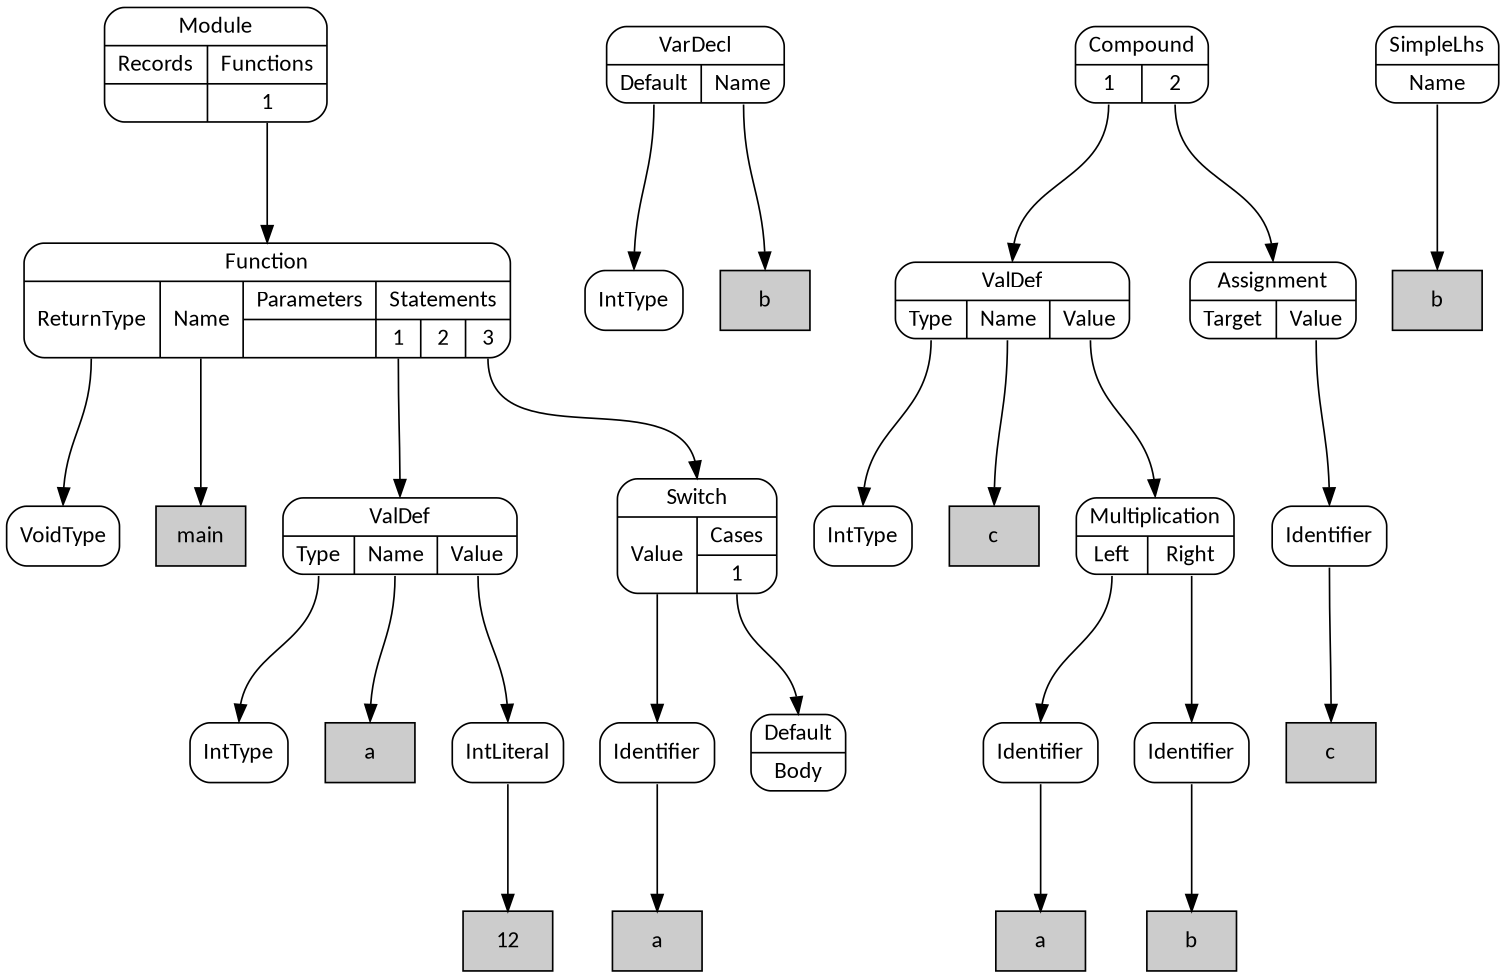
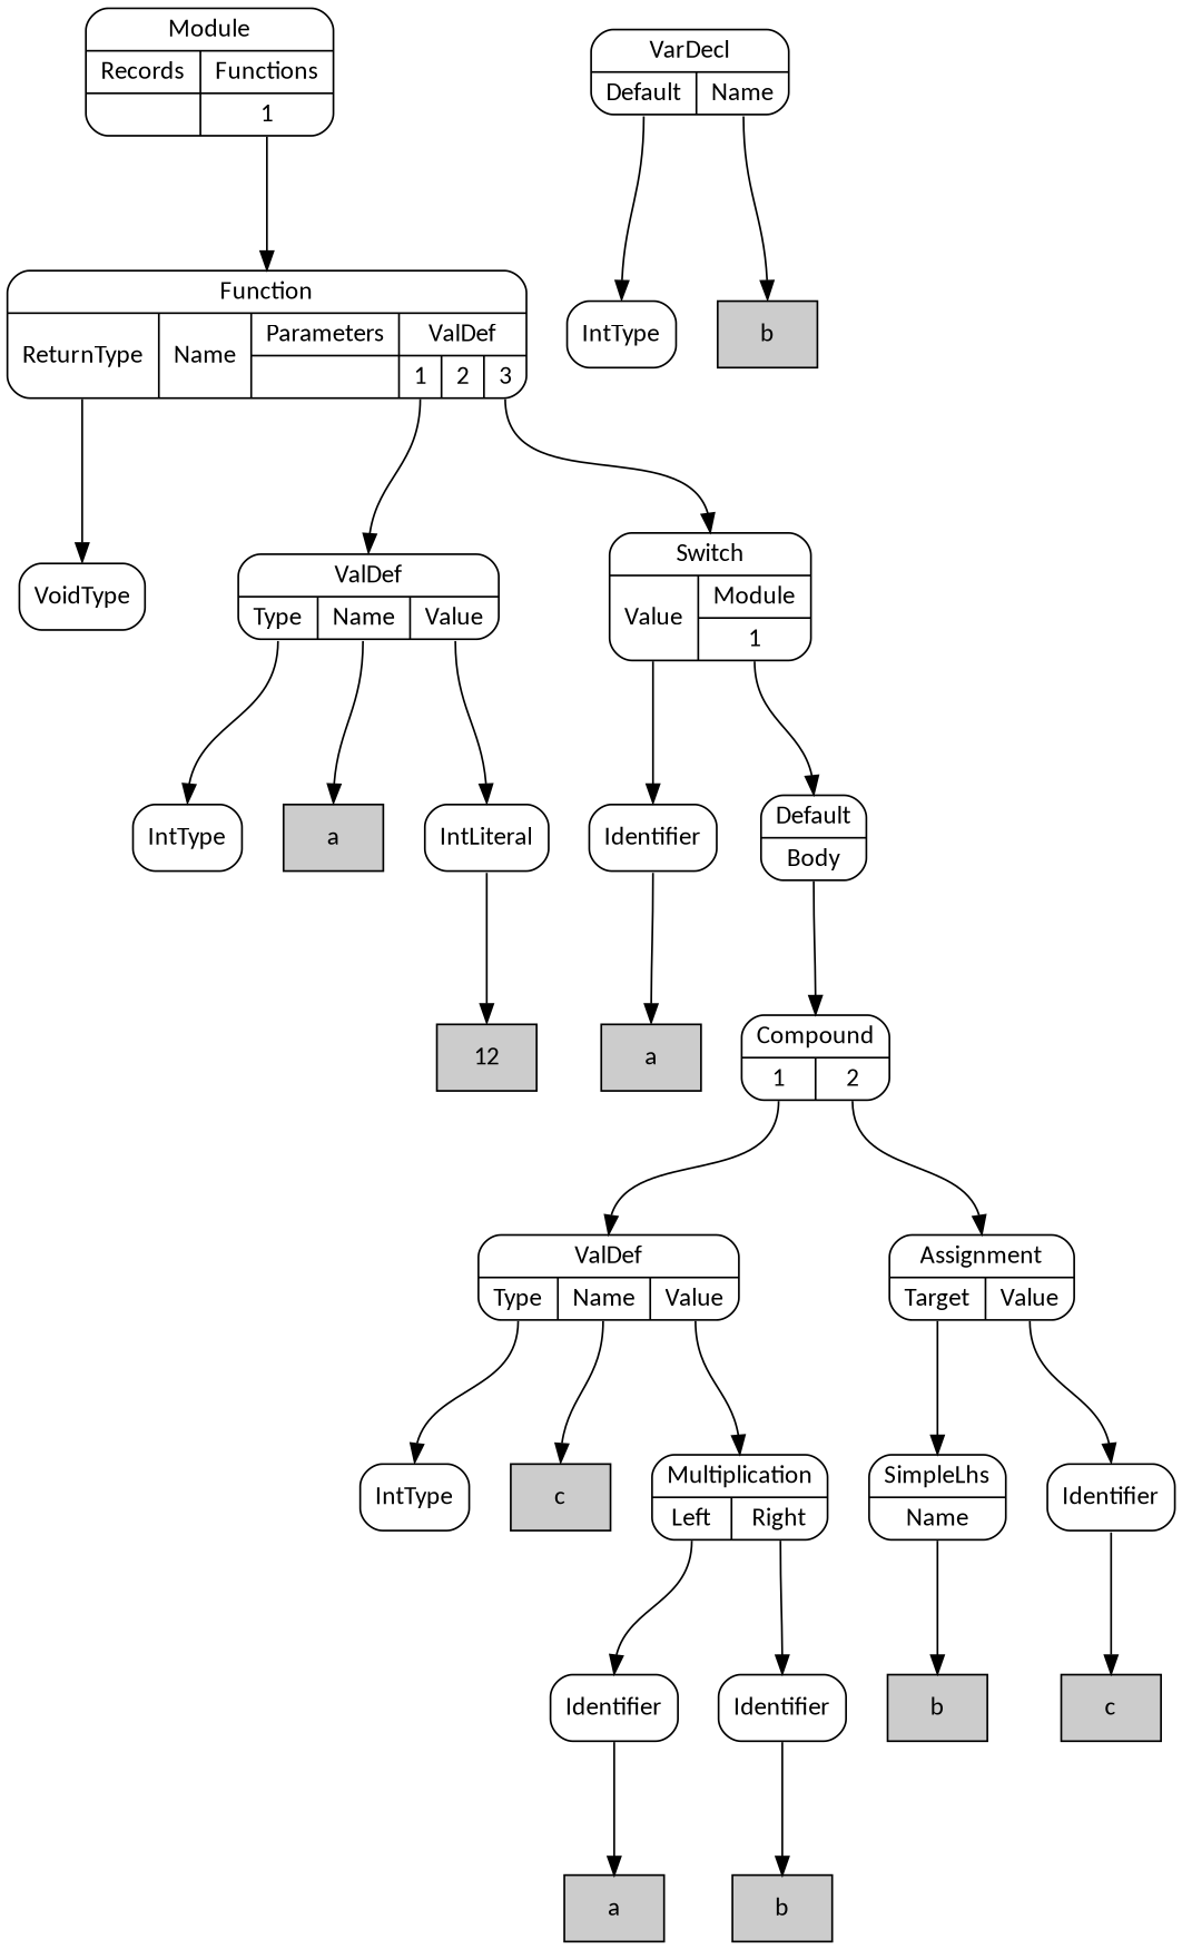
  digraph {
    nodesep=0.3
    ordering=out
    ranksep=1
    node [fillcolor=white fontname=Calibri shape=Mrecord style=filled]
    edge [headport=n tailport="p0:s"]
    n1 [label=VoidType]
-   n2 [fillcolor="#cccccc" label=main shape=box]
    n3 [label=IntType]
    n4 [fillcolor="#cccccc" label=a shape=box]
    n5 [fillcolor="#cccccc" label=12 shape=box]
    n6 [label=IntLiteral]
    n7 [label="{ValDef|{<p0>Type|<p1>Name|<p2>Value}}"]
    n8 [label=IntType]
    n9 [fillcolor="#cccccc" label=b shape=box]
    n10 [label="{VarDecl|{<p0>Default|<p1>Name}}"]
    n11 [fillcolor="#cccccc" label=a shape=box]
    n12 [label=Identifier]
    n13 [label=IntType]
    n14 [fillcolor="#cccccc" label=c shape=box]
    n15 [fillcolor="#cccccc" label=a shape=box]
    n16 [label=Identifier]
    n17 [fillcolor="#cccccc" label=b shape=box]
    n18 [label=Identifier]
    n19 [label="{Multiplication|{<p0>Left|<p1>Right}}"]
    n20 [label="{ValDef|{<p0>Type|<p1>Name|<p2>Value}}"]
    n21 [fillcolor="#cccccc" label=b shape=box]
    n22 [label="{SimpleLhs|{<p0>Name}}"]
    n23 [fillcolor="#cccccc" label=c shape=box]
    n24 [label=Identifier]
    n25 [label="{Assignment|{<p0>Target|<p1>Value}}"]
    n26 [label="{Compound|{<p0>1|<p1>2}}"]
    n27 [label="{Default|{<p0>Body}}"]
-   n28 [label="{Switch|{<p0>Value|{Cases|{<p1_0>1}}}}"]
-   n29 [label="{Function|{<p0>ReturnType|<p1>Name|{Parameters|{}}|{Statements|{<p3_0>1|<p3_1>2|<p3_2>3}}}}"]
+   n28 [label="{Switch|{<p0>Value|{Module|{<p1_0>1}}}}"]
+   n29 [label="{Function|{<p0>ReturnType|<p1>Name|{Parameters|{}}|{ValDef|{<p3_0>1|<p3_1>2|<p3_2>3}}}}"]
    n30 [label="{Module|{{Records|{}}|{Functions|{<p1_0>1}}}}"]
    n6 -> n5 [tailport=s]
    n7 -> n3
    n7 -> n4 [tailport="p1:s"]
    n7 -> n6 [tailport="p2:s"]
    n10 -> n8
    n10 -> n9 [tailport="p1:s"]
    n12 -> n11 [tailport=s]
    n16 -> n15 [tailport=s]
    n18 -> n17 [tailport=s]
    n19 -> n16
    n19 -> n18 [tailport="p1:s"]
    n20 -> n13
    n20 -> n14 [tailport="p1:s"]
    n20 -> n19 [tailport="p2:s"]
    n22 -> n21
    n24 -> n23 [tailport=s]
+   n25 -> n22
    n25 -> n24 [tailport="p1:s"]
    n26 -> n20
    n26 -> n25 [tailport="p1:s"]
+   n27 -> n26
    n28 -> n12
    n28 -> n27 [tailport="p1_0:s"]
    n29 -> n1
-   n29 -> n2 [tailport="p1:s"]
    n29 -> n7 [tailport="p3_0:s"]
    n29 -> n28 [tailport="p3_2:s"]
    n30 -> n29 [tailport="p1_0:s"]
  }
